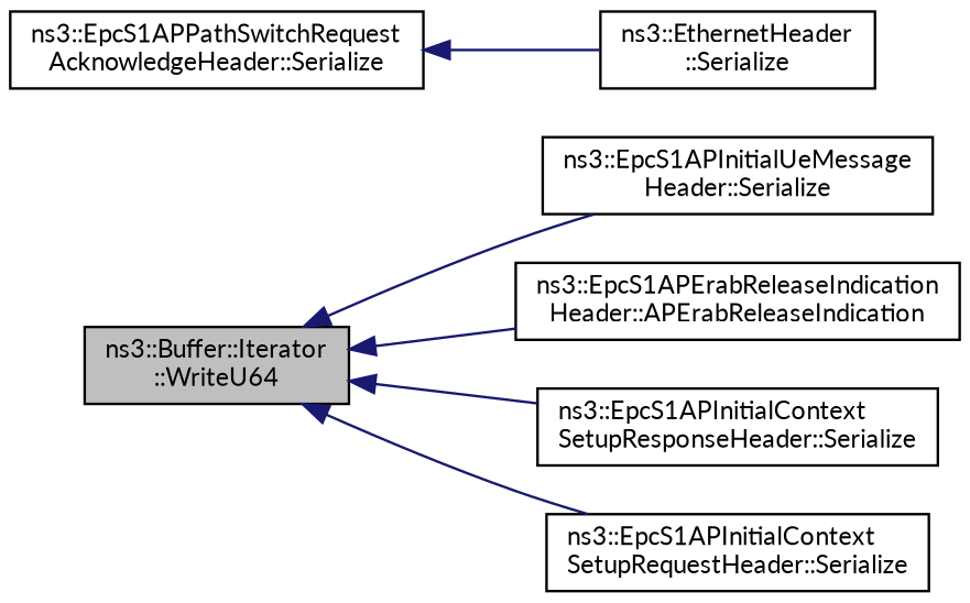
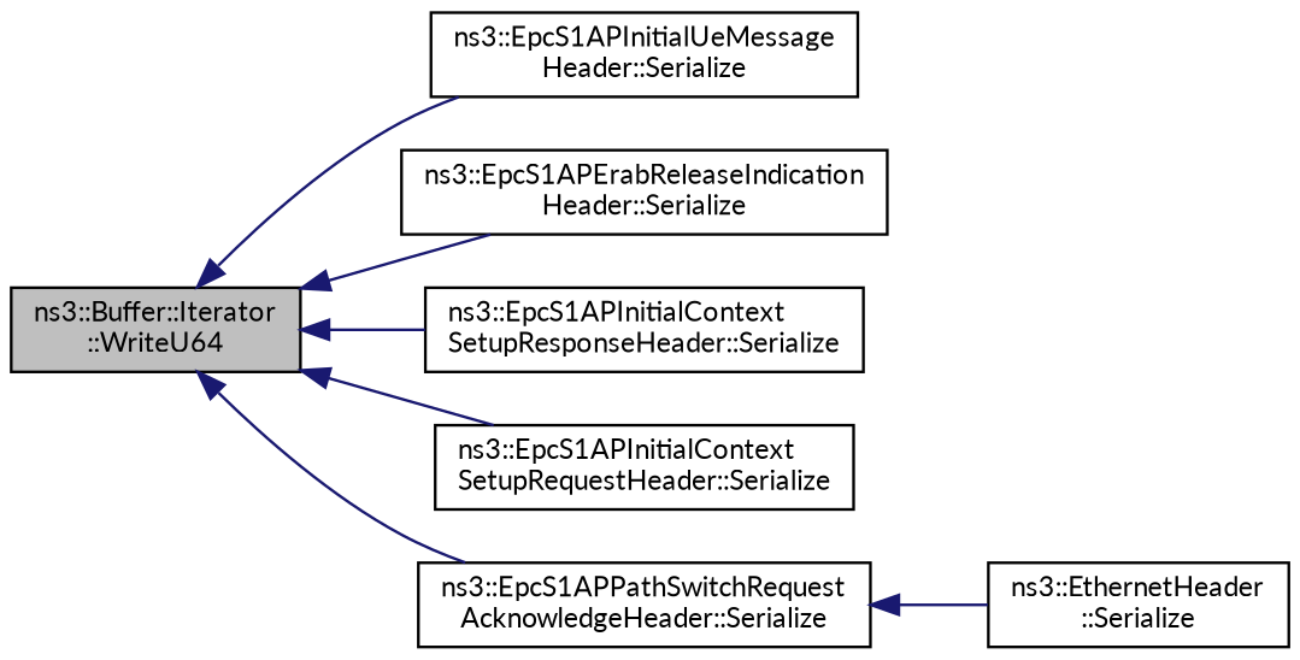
  digraph {
    fontname=Lato
    rankdir=LR
    node [color=black fillcolor=white fontname=Lato fontsize=10 shape=record style=filled]
    edge [color=midnightblue dir=back fontname=Lato fontsize=10 labelfontname=Helvetica labelfontsize=10 style=solid]
    n1 [fillcolor=grey75 fontcolor=black height=0.2 label="ns3::Buffer::Iterator\l::WriteU64" width=0.4]
    n2 [height=0.2 label="ns3::EpcS1APInitialUeMessage\lHeader::Serialize" width=0.4]
-   n3 [height=0.2 label="ns3::EpcS1APErabReleaseIndication\lHeader::APErabReleaseIndication" width=0.4]
+   n3 [height=0.2 label="ns3::EpcS1APErabReleaseIndication\lHeader::Serialize" width=0.4]
    n4 [height=0.2 label="ns3::EpcS1APInitialContext\lSetupResponseHeader::Serialize" width=0.4]
    n5 [height=0.2 label="ns3::EpcS1APInitialContext\lSetupRequestHeader::Serialize" width=0.4]
    n6 [height=0.2 label="ns3::EpcS1APPathSwitchRequest\lAcknowledgeHeader::Serialize" width=0.4]
    n7 [height=0.2 label="ns3::EthernetHeader\l::Serialize" width=0.4]
    n1 -> n2
    n1 -> n3
    n1 -> n4
    n1 -> n5
+   n1 -> n6
    n6 -> n7
  }
